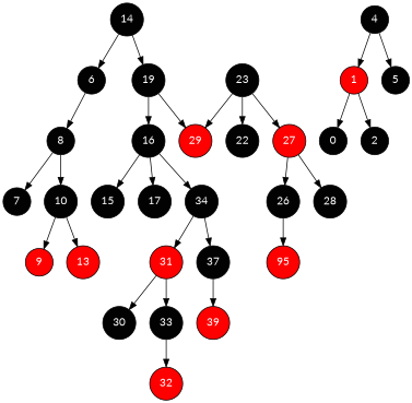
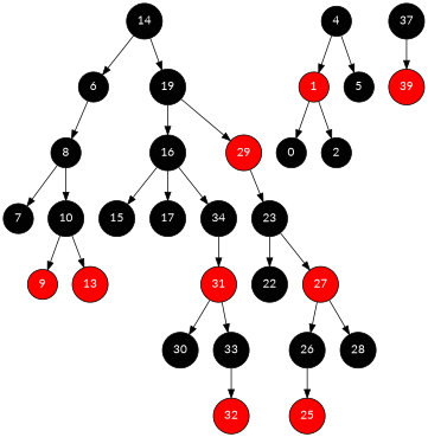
  digraph {
    fontname=Lato
    node [fillcolor="#020202" fontcolor="#ffffff" fontname=Lato shape=circle style="solid,filled"]
    edge [fontname=Lato]
    14
    6
    19
    8
    16
    29 [fillcolor="#FF0000"]
    1 [fillcolor="#FF0000"]
    4
    5
    7
    10
    15
    17
    34
    23
    0
    2
    9 [fillcolor="#FF0000"]
    13 [fillcolor="#FF0000"]
    22
    27 [fillcolor="#FF0000"]
    31 [fillcolor="#FF0000"]
    37
    26
    28
    30
    33
    39 [fillcolor="#FF0000"]
-   25 [fillcolor="#FF0000" label=95]
+   25 [fillcolor="#FF0000"]
    32 [fillcolor="#FF0000"]
    14 -> 6
    14 -> 19
    6 -> 8
    19 -> 16
    19 -> 29
    8 -> 7
    8 -> 10
    16 -> 15
    16 -> 17
    16 -> 34
-   23 -> 29
+   29 -> 23
    1 -> 0
    1 -> 2
    4 -> 1
    4 -> 5
    10 -> 9
    10 -> 13
    34 -> 31
-   34 -> 37
    23 -> 22
    23 -> 27
    27 -> 26
    27 -> 28
    31 -> 30
    31 -> 33
    37 -> 39
    26 -> 25
    33 -> 32
  }
